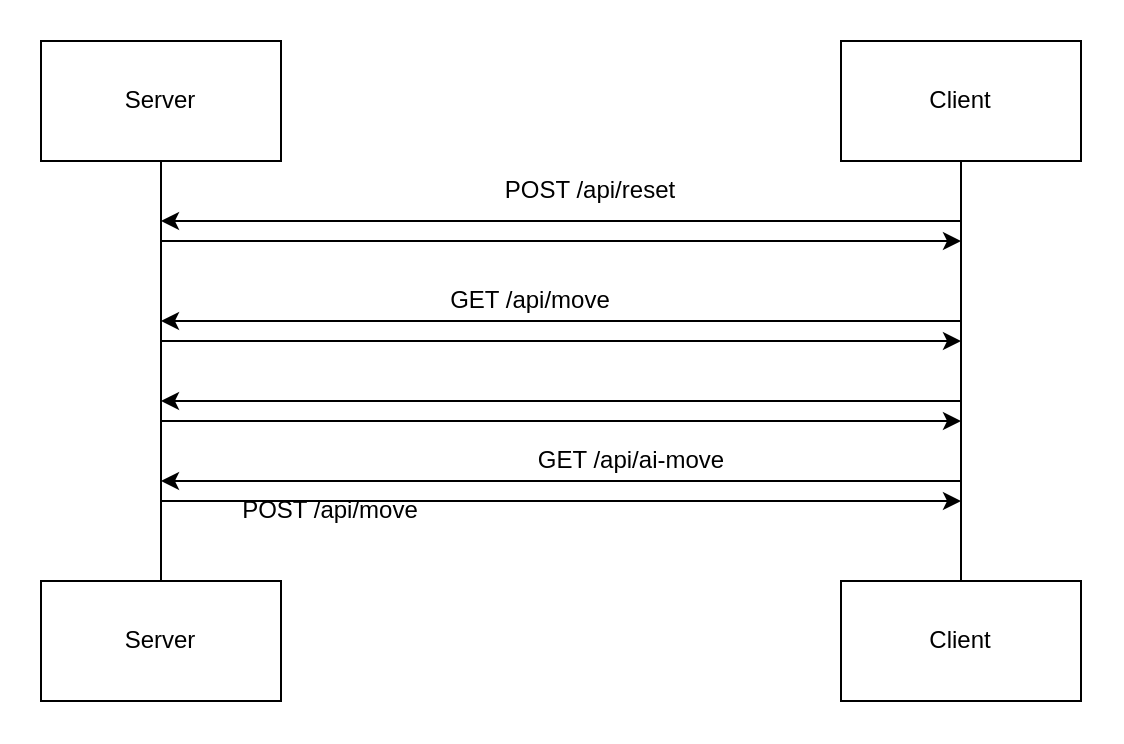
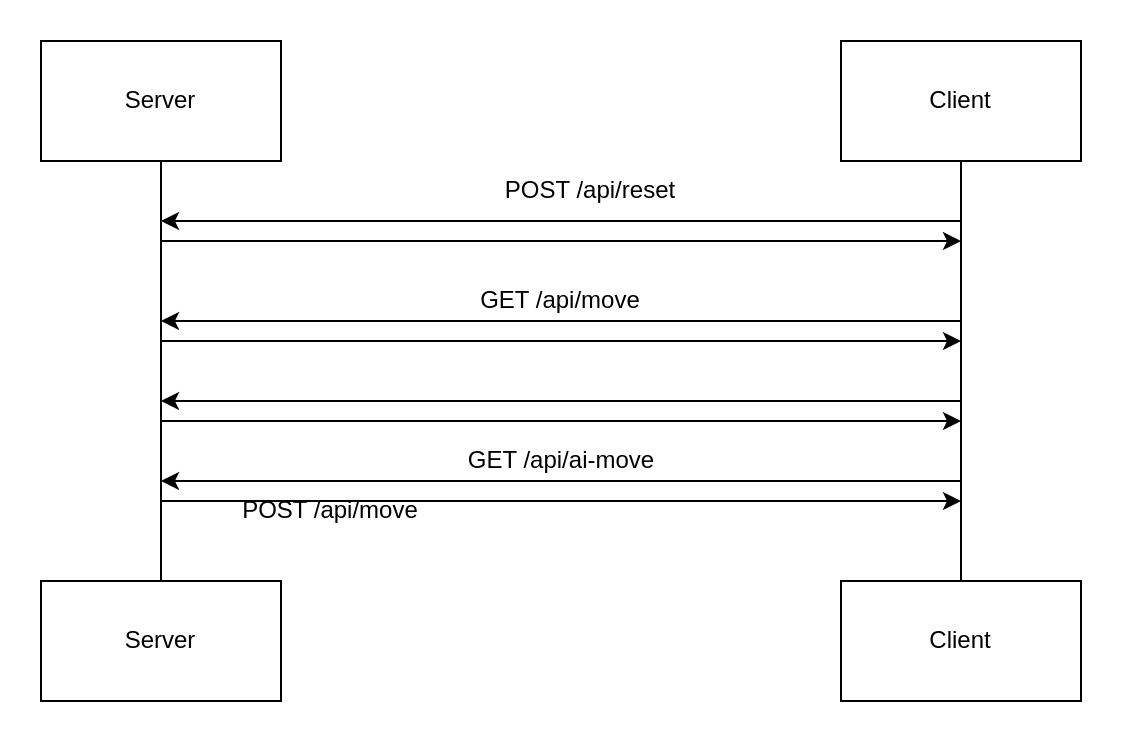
  <mxCell id="0" />
  <mxCell id="1" parent="0" />
  <mxCell id="2" value="" style="endArrow=none;html=1;rounded=0;exitX=0.5;exitY=0;exitDx=0;exitDy=0;entryX=0.5;entryY=1;entryDx=0;entryDy=0;" edge="1" parent="1" source="12" target="9"><mxGeometry width="50" height="50" relative="1" as="geometry"><mxPoint x="80" y="350" as="sourcePoint" /><mxPoint x="80" y="70" as="targetPoint" /></mxGeometry></mxCell>
  <mxCell id="3" value="" style="endArrow=none;html=1;rounded=0;exitX=0.5;exitY=0;exitDx=0;exitDy=0;entryX=0.5;entryY=1;entryDx=0;entryDy=0;" edge="1" parent="1" source="11" target="10"><mxGeometry width="50" height="50" relative="1" as="geometry"><mxPoint x="480" y="350" as="sourcePoint" /><mxPoint x="480" y="70" as="targetPoint" /></mxGeometry></mxCell>
  <mxCell id="4" value="POST /api/reset" style="text;html=1;strokeColor=none;fillColor=none;align=center;verticalAlign=middle;whiteSpace=wrap;rounded=0;" vertex="1" parent="1"><mxGeometry x="250" y="80" width="90" height="30" as="geometry" /></mxCell>
- <mxCell id="5" value="GET /api/move" style="text;html=1;strokeColor=none;fillColor=none;align=center;verticalAlign=middle;whiteSpace=wrap;rounded=0;" vertex="1" parent="1"><mxGeometry x="220" y="140" width="90" height="20" as="geometry" /></mxCell>
+ <mxCell id="5" value="GET /api/move" style="text;html=1;strokeColor=none;fillColor=none;align=center;verticalAlign=middle;whiteSpace=wrap;rounded=0;" vertex="1" parent="1"><mxGeometry x="235" y="140" width="90" height="20" as="geometry" /></mxCell>
  <mxCell id="6" value="POST /api/move" style="text;html=1;strokeColor=none;fillColor=none;align=center;verticalAlign=middle;whiteSpace=wrap;rounded=0;" vertex="1" parent="1"><mxGeometry x="115" y="245" width="100" height="20" as="geometry" /></mxCell>
  <mxCell id="7" value="" style="endArrow=classic;html=1;rounded=0;" edge="1" parent="1"><mxGeometry width="50" height="50" relative="1" as="geometry"><mxPoint x="480" y="110" as="sourcePoint" /><mxPoint x="80" y="110" as="targetPoint" /></mxGeometry></mxCell>
  <mxCell id="8" value="" style="endArrow=classic;html=1;rounded=0;" edge="1" parent="1"><mxGeometry width="50" height="50" relative="1" as="geometry"><mxPoint x="80" y="120" as="sourcePoint" /><mxPoint x="480" y="120" as="targetPoint" /></mxGeometry></mxCell>
  <mxCell id="9" value="Server" style="rounded=0;whiteSpace=wrap;html=1;" vertex="1" parent="1"><mxGeometry x="20" y="20" width="120" height="60" as="geometry" /></mxCell>
  <mxCell id="10" value="Client" style="rounded=0;whiteSpace=wrap;html=1;" vertex="1" parent="1"><mxGeometry x="420" y="20" width="120" height="60" as="geometry" /></mxCell>
  <mxCell id="11" value="Client" style="rounded=0;whiteSpace=wrap;html=1;" vertex="1" parent="1"><mxGeometry x="420" y="290" width="120" height="60" as="geometry" /></mxCell>
  <mxCell id="12" value="Server" style="rounded=0;whiteSpace=wrap;html=1;" vertex="1" parent="1"><mxGeometry x="20" y="290" width="120" height="60" as="geometry" /></mxCell>
  <mxCell id="13" value="" style="endArrow=classic;html=1;rounded=0;" edge="1" parent="1"><mxGeometry width="50" height="50" relative="1" as="geometry"><mxPoint x="80" y="170" as="sourcePoint" /><mxPoint x="480" y="170" as="targetPoint" /></mxGeometry></mxCell>
  <mxCell id="14" value="" style="endArrow=classic;html=1;rounded=0;" edge="1" parent="1"><mxGeometry width="50" height="50" relative="1" as="geometry"><mxPoint x="480" y="160" as="sourcePoint" /><mxPoint x="80" y="160" as="targetPoint" /></mxGeometry></mxCell>
  <mxCell id="15" value="" style="endArrow=classic;html=1;rounded=0;" edge="1" parent="1"><mxGeometry width="50" height="50" relative="1" as="geometry"><mxPoint x="80" y="210" as="sourcePoint" /><mxPoint x="480" y="210" as="targetPoint" /></mxGeometry></mxCell>
  <mxCell id="16" value="" style="endArrow=classic;html=1;rounded=0;" edge="1" parent="1"><mxGeometry width="50" height="50" relative="1" as="geometry"><mxPoint x="480" y="200" as="sourcePoint" /><mxPoint x="80" y="200" as="targetPoint" /></mxGeometry></mxCell>
  <mxCell id="17" value="" style="endArrow=classic;html=1;rounded=0;" edge="1" parent="1"><mxGeometry width="50" height="50" relative="1" as="geometry"><mxPoint x="80" y="250" as="sourcePoint" /><mxPoint x="480" y="250" as="targetPoint" /></mxGeometry></mxCell>
  <mxCell id="18" value="" style="endArrow=classic;html=1;rounded=0;" edge="1" parent="1"><mxGeometry width="50" height="50" relative="1" as="geometry"><mxPoint x="480" y="240" as="sourcePoint" /><mxPoint x="80" y="240" as="targetPoint" /></mxGeometry></mxCell>
- <mxCell id="19" value="GET /api/ai-move" style="text;html=1;strokeColor=none;fillColor=none;align=center;verticalAlign=middle;whiteSpace=wrap;rounded=0;" vertex="1" parent="1"><mxGeometry x="262.5" y="220" width="105" height="20" as="geometry" /></mxCell>
+ <mxCell id="19" value="GET /api/ai-move" style="text;html=1;strokeColor=none;fillColor=none;align=center;verticalAlign=middle;whiteSpace=wrap;rounded=0;" vertex="1" parent="1"><mxGeometry x="227.5" y="220" width="105" height="20" as="geometry" /></mxCell>
